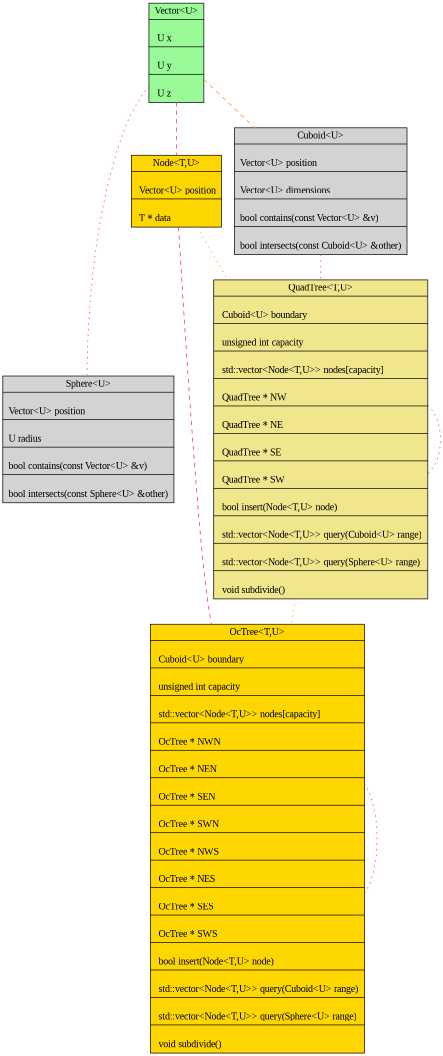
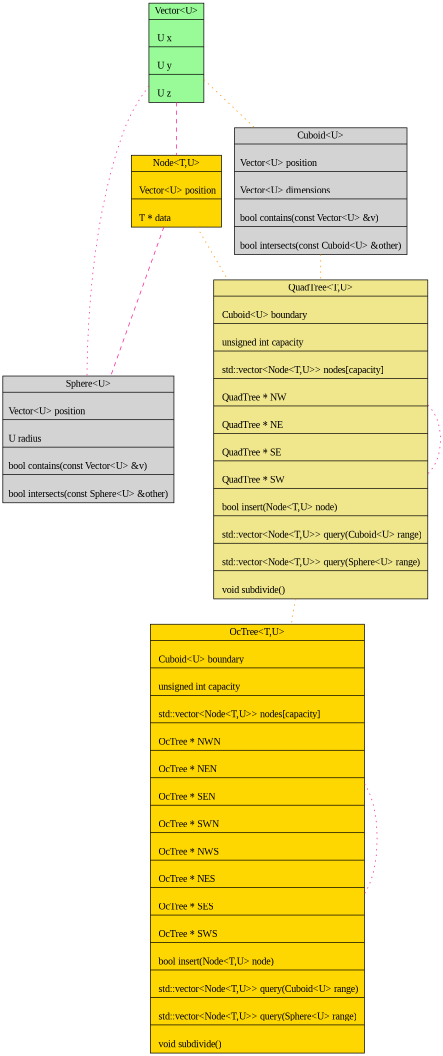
  graph {
    fontname="Liberation Serif"
    node [fillcolor=gold fontname="Liberation Serif" shape=record style=filled]
    edge [color=deeppink fontname="Liberation Serif" style=dotted]
    n1 [fillcolor=palegreen label="{Vector\<U\>|\n			  U x\l|\n			  U y\l|\n			  U z\l}"]
    n2 [label="{Node\<T,U\>|\n			  Vector\<U\> position\l|\n			  T * data\l}"]
    n3 [fillcolor=lightgrey label="{Sphere\<U\>|\n			Vector\<U\> position\l|\n			U radius\l|\n			bool contains(const Vector\<U\> &v)\l|\n			bool intersects(const Sphere\<U\> &other)\l}"]
    n4 [fillcolor=lightgrey label="{Cuboid\<U\>|\n			Vector\<U\> position\l|\n			Vector\<U\> dimensions\l|\n			bool contains(const Vector\<U\> &v)\l|\n			bool intersects(const Cuboid\<U\> &other)\l}"]
    n5 [fillcolor=khaki label="{QuadTree\<T,U\>|\n			   Cuboid\<U\> boundary\l|\n			   unsigned int capacity\l|\n			   std::vector\<Node\<T,U\>\> nodes[capacity]\l|\n			   QuadTree * NW\l|\n			   QuadTree * NE\l|\n			   QuadTree * SE\l|\n			   QuadTree * SW\l|\n			   bool insert(Node\<T,U\> node)\l|\n			   std::vector\<Node\<T,U\>\> query(Cuboid\<U\> range)\l|\n			   std::vector\<Node\<T,U\>\> query(Sphere\<U\> range)\l|\n			   void subdivide()\l}"]
    n6 [label="{OcTree\<T,U\>|\n			  Cuboid\<U\> boundary\l|\n			  unsigned int capacity\l|\n			  std::vector\<Node\<T,U\>\> nodes[capacity]\l|\n			  OcTree * NWN\l|\n			  OcTree * NEN\l|\n			  OcTree * SEN\l|\n			  OcTree * SWN\l|\n			  OcTree * NWS\l|\n			  OcTree * NES\l|\n			  OcTree * SES\l|\n			  OcTree * SWS\l|\n			  bool insert(Node\<T,U\> node)\l|\n			  std::vector\<Node\<T,U\>\> query(Cuboid\<U\> range)\l|\n			  std::vector\<Node\<T,U\>\> query(Sphere\<U\> range)\l|\n			  void subdivide()\l}"]
    n1 -- n2 [style=dashed]
    n1 -- n3
-   n1 -- n4 [color=darkorange style=dashed]
+   n1 -- n4 [color=darkorange]
    n2 -- n5 [color=darkorange]
-   n2 -- n6 [style=dashed]
-   n4 -- n5
+   n2 -- n3 [style=dashed]
+   n4 -- n5 [color=darkorange]
    n5 -- n5
    n5 -- n6 [color=darkorange]
    n6 -- n6
  }
